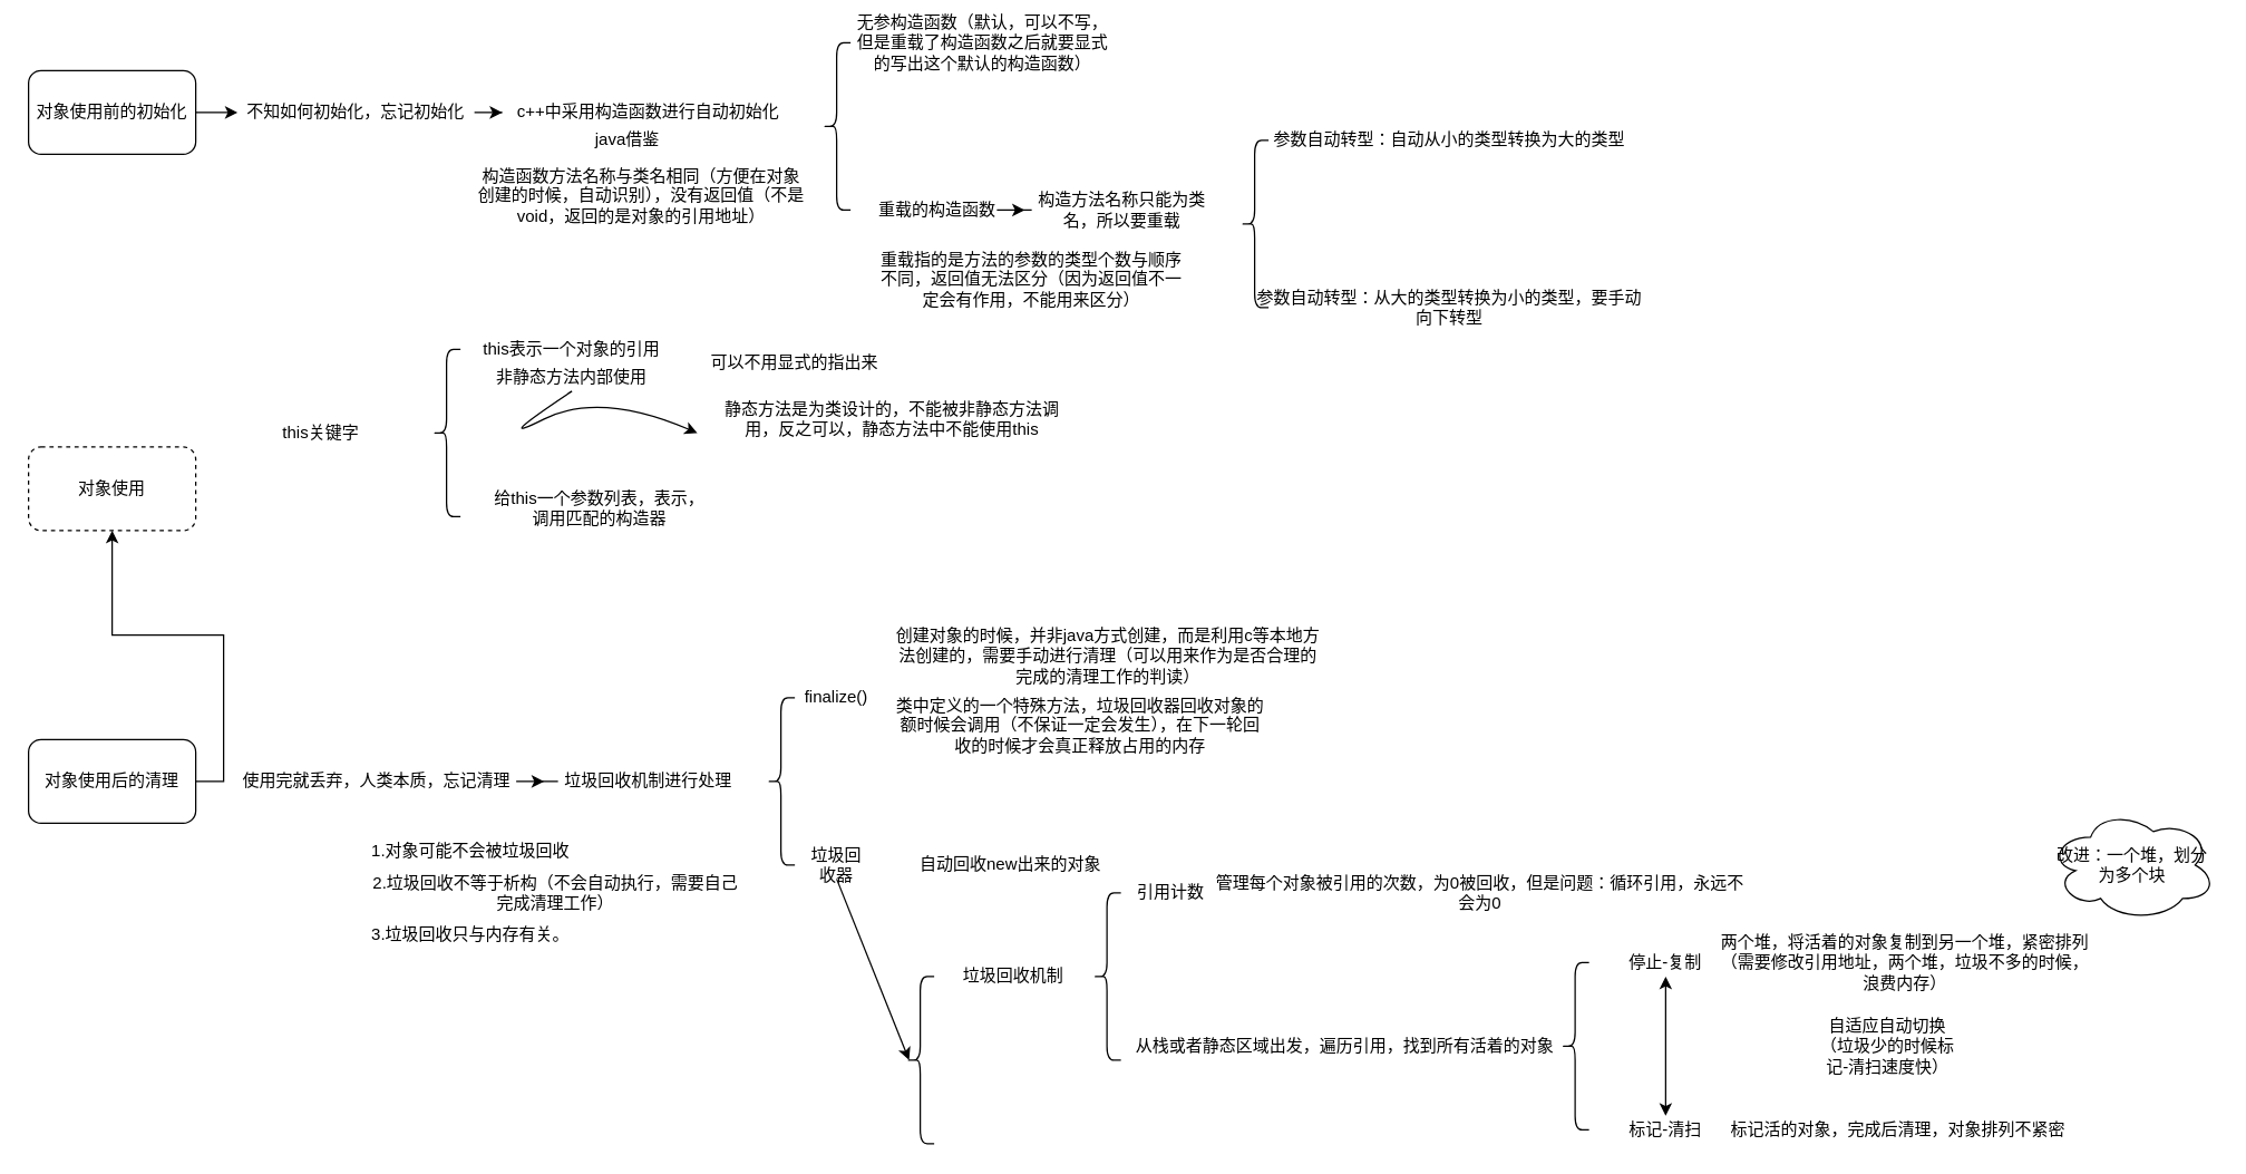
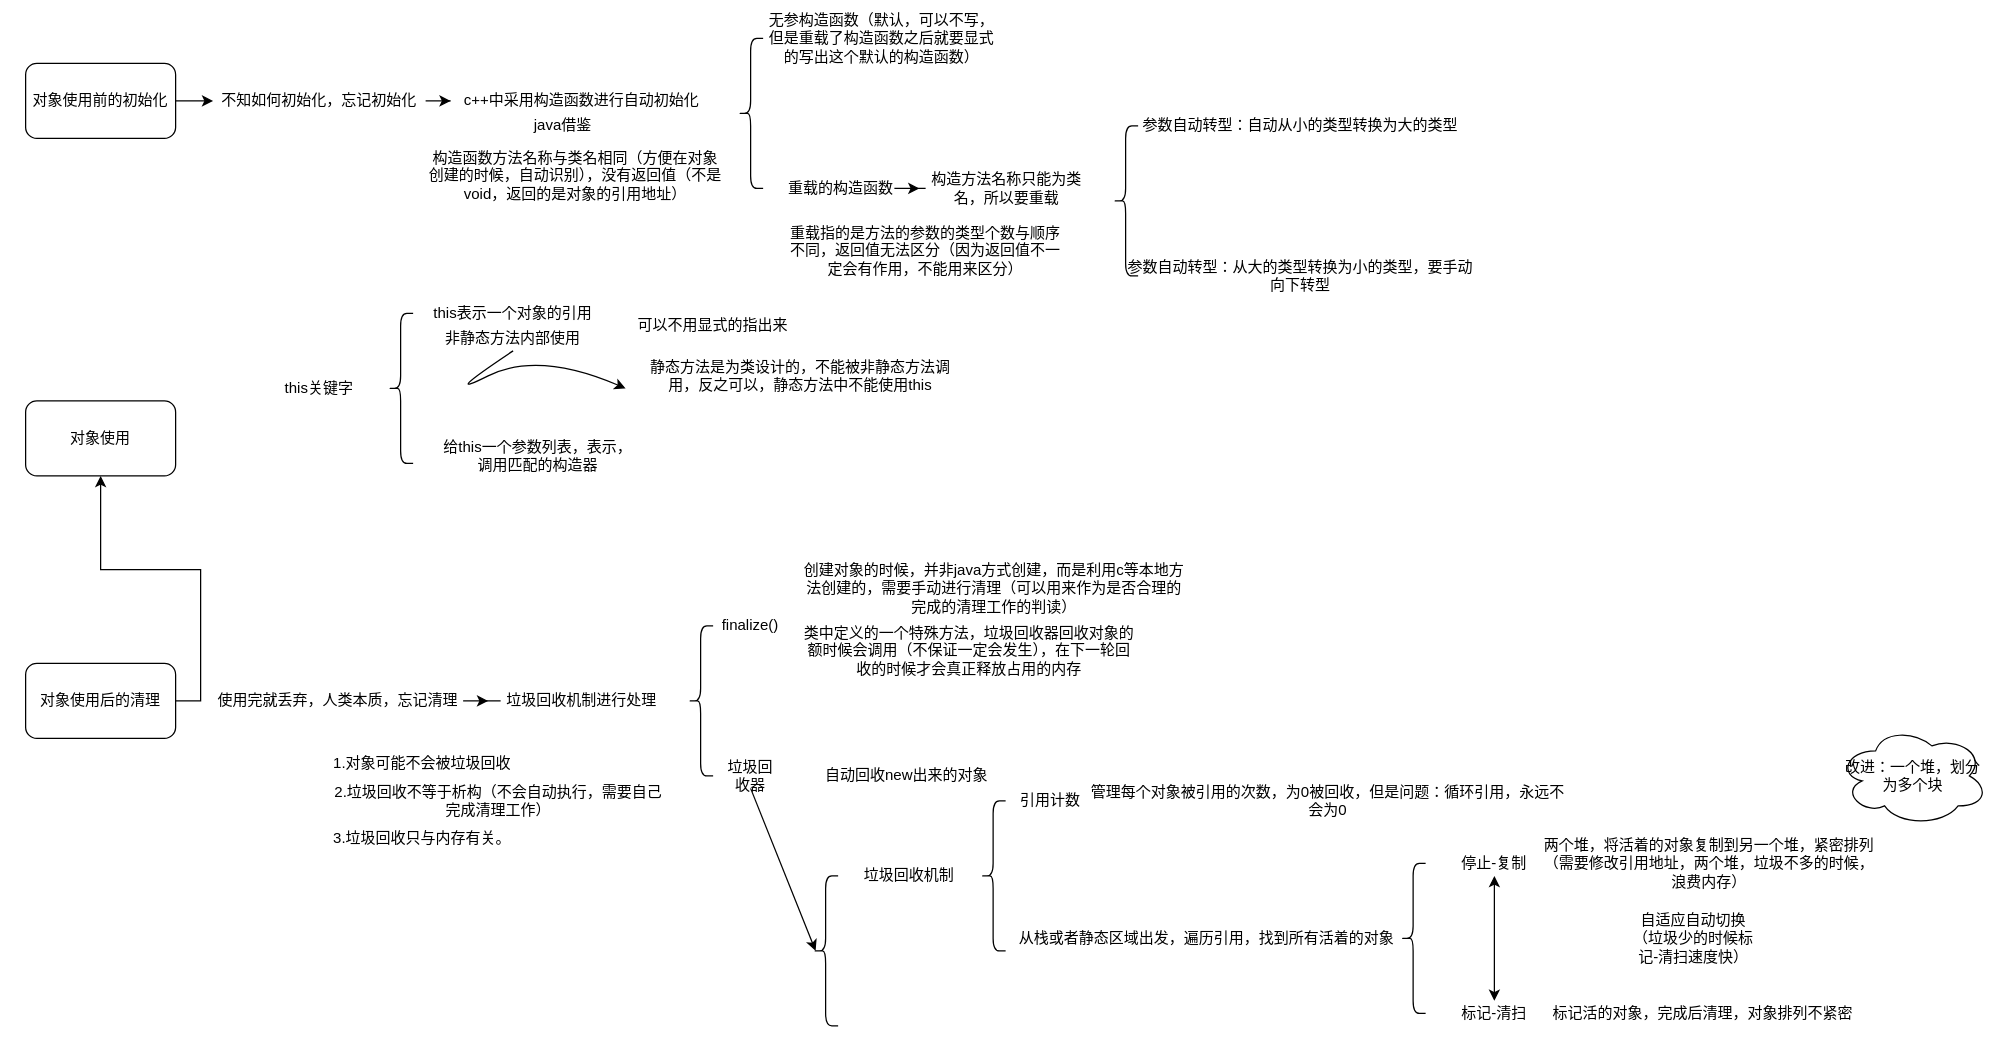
  <mxCell id="0" />
  <mxCell id="1" parent="0" />
- <mxCell id="2" value="对象使用" style="rounded=1;whiteSpace=wrap;html=1;dashed=1;" parent="1" vertex="1"><mxGeometry x="20" y="320" width="120" height="60" as="geometry" /></mxCell>
+ <mxCell id="2" value="对象使用" style="rounded=1;whiteSpace=wrap;html=1;" parent="1" vertex="1"><mxGeometry x="20" y="320" width="120" height="60" as="geometry" /></mxCell>
  <mxCell id="3" style="edgeStyle=orthogonalEdgeStyle;rounded=0;orthogonalLoop=1;jettySize=auto;html=1;exitX=1;exitY=0.5;exitDx=0;exitDy=0;" parent="1" source="4" target="8" edge="1"><mxGeometry relative="1" as="geometry" /></mxCell>
  <mxCell id="4" value="对象使用前的初始化" style="rounded=1;whiteSpace=wrap;html=1;" parent="1" vertex="1"><mxGeometry x="20" y="50" width="120" height="60" as="geometry" /></mxCell>
  <mxCell id="5" style="edgeStyle=orthogonalEdgeStyle;rounded=0;orthogonalLoop=1;jettySize=auto;html=1;exitX=1;exitY=0.5;exitDx=0;exitDy=0;" parent="1" source="6" target="2" edge="1"><mxGeometry relative="1" as="geometry" /></mxCell>
  <mxCell id="6" value="对象使用后的清理" style="rounded=1;whiteSpace=wrap;html=1;" parent="1" vertex="1"><mxGeometry x="20" y="530" width="120" height="60" as="geometry" /></mxCell>
  <mxCell id="7" style="edgeStyle=orthogonalEdgeStyle;rounded=0;orthogonalLoop=1;jettySize=auto;html=1;exitX=1;exitY=0.5;exitDx=0;exitDy=0;" parent="1" source="8" target="11" edge="1"><mxGeometry relative="1" as="geometry" /></mxCell>
  <mxCell id="8" value="不知如何初始化，忘记初始化" style="text;html=1;strokeColor=none;fillColor=none;align=center;verticalAlign=middle;whiteSpace=wrap;rounded=0;" parent="1" vertex="1"><mxGeometry x="170" y="70" width="170" height="20" as="geometry" /></mxCell>
  <mxCell id="9" style="edgeStyle=orthogonalEdgeStyle;rounded=0;orthogonalLoop=1;jettySize=auto;html=1;exitX=1;exitY=0.5;exitDx=0;exitDy=0;" parent="1" source="10" target="13" edge="1"><mxGeometry relative="1" as="geometry" /></mxCell>
  <mxCell id="10" value="使用完就丢弃，人类本质，忘记清理" style="text;html=1;strokeColor=none;fillColor=none;align=center;verticalAlign=middle;whiteSpace=wrap;rounded=0;" parent="1" vertex="1"><mxGeometry x="160" y="550" width="220" height="20" as="geometry" /></mxCell>
  <mxCell id="11" value="c++中采用构造函数进行自动初始化" style="text;html=1;strokeColor=none;fillColor=none;align=center;verticalAlign=middle;whiteSpace=wrap;rounded=0;" parent="1" vertex="1"><mxGeometry x="360" y="70" width="210" height="20" as="geometry" /></mxCell>
  <mxCell id="12" value="java借鉴" style="text;html=1;strokeColor=none;fillColor=none;align=center;verticalAlign=middle;whiteSpace=wrap;rounded=0;" parent="1" vertex="1"><mxGeometry x="420" y="90" width="60" height="20" as="geometry" /></mxCell>
  <mxCell id="13" value="垃圾回收机制进行处理" style="text;html=1;strokeColor=none;fillColor=none;align=center;verticalAlign=middle;whiteSpace=wrap;rounded=0;" parent="1" vertex="1"><mxGeometry x="390" y="550" width="150" height="20" as="geometry" /></mxCell>
  <mxCell id="14" value="" style="shape=curlyBracket;whiteSpace=wrap;html=1;rounded=1;" parent="1" vertex="1"><mxGeometry x="590" y="30" width="20" height="120" as="geometry" /></mxCell>
  <mxCell id="15" value="无参构造函数（默认，可以不写，但是重载了构造函数之后就要显式的写出这个默认的构造函数）" style="text;html=1;strokeColor=none;fillColor=none;align=center;verticalAlign=middle;whiteSpace=wrap;rounded=0;" parent="1" vertex="1"><mxGeometry x="610" y="20" width="190" height="20" as="geometry" /></mxCell>
  <mxCell id="16" style="edgeStyle=orthogonalEdgeStyle;rounded=0;orthogonalLoop=1;jettySize=auto;html=1;exitX=1;exitY=0.5;exitDx=0;exitDy=0;" parent="1" source="17" target="20" edge="1"><mxGeometry relative="1" as="geometry" /></mxCell>
  <mxCell id="17" value="重载的构造函数" style="text;html=1;strokeColor=none;fillColor=none;align=center;verticalAlign=middle;whiteSpace=wrap;rounded=0;" parent="1" vertex="1"><mxGeometry x="625" y="140" width="95" height="20" as="geometry" /></mxCell>
  <mxCell id="18" value="重载指的是方法的参数的类型个数与顺序不同，返回值无法区分（因为返回值不一定会有作用，不能用来区分）" style="text;html=1;strokeColor=none;fillColor=none;align=center;verticalAlign=middle;whiteSpace=wrap;rounded=0;" parent="1" vertex="1"><mxGeometry x="630" y="190" width="220" height="20" as="geometry" /></mxCell>
  <mxCell id="19" value="构造函数方法名称与类名相同（方便在对象创建的时候，自动识别），没有返回值（不是void，返回的是对象的引用地址）" style="text;html=1;strokeColor=none;fillColor=none;align=center;verticalAlign=middle;whiteSpace=wrap;rounded=0;" parent="1" vertex="1"><mxGeometry x="340" y="130" width="240" height="20" as="geometry" /></mxCell>
  <mxCell id="20" value="构造方法名称只能为类名，所以要重载" style="text;html=1;strokeColor=none;fillColor=none;align=center;verticalAlign=middle;whiteSpace=wrap;rounded=0;" parent="1" vertex="1"><mxGeometry x="735" y="140" width="140" height="20" as="geometry" /></mxCell>
  <mxCell id="21" value="" style="shape=curlyBracket;whiteSpace=wrap;html=1;rounded=1;" parent="1" vertex="1"><mxGeometry x="890" y="100" width="20" height="120" as="geometry" /></mxCell>
  <mxCell id="22" value="参数自动转型：自动从小的类型转换为大的类型" style="text;html=1;strokeColor=none;fillColor=none;align=center;verticalAlign=middle;whiteSpace=wrap;rounded=0;" parent="1" vertex="1"><mxGeometry x="900" y="90" width="280" height="20" as="geometry" /></mxCell>
  <mxCell id="23" value="参数自动转型：从大的类型转换为小的类型，要手动向下转型" style="text;html=1;strokeColor=none;fillColor=none;align=center;verticalAlign=middle;whiteSpace=wrap;rounded=0;" parent="1" vertex="1"><mxGeometry x="900" y="210" width="280" height="20" as="geometry" /></mxCell>
- <mxCell id="24" value="this关键字" style="text;html=1;strokeColor=none;fillColor=none;align=center;verticalAlign=middle;whiteSpace=wrap;rounded=0;" parent="1" vertex="1"><mxGeometry x="185" y="300" width="90" height="20" as="geometry" /></mxCell>
+ <mxCell id="24" value="this关键字" style="text;html=1;strokeColor=none;fillColor=none;align=center;verticalAlign=middle;whiteSpace=wrap;rounded=0;" parent="1" vertex="1"><mxGeometry x="210" y="300" width="90" height="20" as="geometry" /></mxCell>
  <mxCell id="25" value="" style="shape=curlyBracket;whiteSpace=wrap;html=1;rounded=1;" parent="1" vertex="1"><mxGeometry x="310" y="250" width="20" height="120" as="geometry" /></mxCell>
  <mxCell id="26" value="this表示一个对象的引用" style="text;html=1;strokeColor=none;fillColor=none;align=center;verticalAlign=middle;whiteSpace=wrap;rounded=0;" parent="1" vertex="1"><mxGeometry x="330" y="240" width="160" height="20" as="geometry" /></mxCell>
  <mxCell id="27" value="非静态方法内部使用" style="text;html=1;strokeColor=none;fillColor=none;align=center;verticalAlign=middle;whiteSpace=wrap;rounded=0;" parent="1" vertex="1"><mxGeometry x="340" y="260" width="140" height="20" as="geometry" /></mxCell>
  <mxCell id="28" value="可以不用显式的指出来" style="text;html=1;strokeColor=none;fillColor=none;align=center;verticalAlign=middle;whiteSpace=wrap;rounded=0;" parent="1" vertex="1"><mxGeometry x="500" y="250" width="140" height="20" as="geometry" /></mxCell>
  <mxCell id="29" value="给this一个参数列表，表示，调用匹配的构造器" style="text;html=1;strokeColor=none;fillColor=none;align=center;verticalAlign=middle;whiteSpace=wrap;rounded=0;" parent="1" vertex="1"><mxGeometry x="350" y="354" width="160" height="20" as="geometry" /></mxCell>
  <mxCell id="30" value="" style="curved=1;endArrow=classic;html=1;exitX=0.5;exitY=1;exitDx=0;exitDy=0;" parent="1" source="27" edge="1"><mxGeometry width="50" height="50" relative="1" as="geometry"><mxPoint x="430" y="330" as="sourcePoint" /><mxPoint x="500" y="310" as="targetPoint" /><Array as="points"><mxPoint x="350" y="320" /><mxPoint x="430" y="280" /></Array></mxGeometry></mxCell>
  <mxCell id="31" value="静态方法是为类设计的，不能被非静态方法调用，反之可以，静态方法中不能使用this" style="text;html=1;strokeColor=none;fillColor=none;align=center;verticalAlign=middle;whiteSpace=wrap;rounded=0;" parent="1" vertex="1"><mxGeometry x="510" y="290" width="260" height="20" as="geometry" /></mxCell>
  <mxCell id="32" value="" style="shape=curlyBracket;whiteSpace=wrap;html=1;rounded=1;" parent="1" vertex="1"><mxGeometry x="550" y="500" width="20" height="120" as="geometry" /></mxCell>
  <mxCell id="33" value="finalize()" style="text;html=1;strokeColor=none;fillColor=none;align=center;verticalAlign=middle;whiteSpace=wrap;rounded=0;" parent="1" vertex="1"><mxGeometry x="580" y="490" width="40" height="20" as="geometry" /></mxCell>
  <mxCell id="34" value="类中定义的一个特殊方法，垃圾回收器回收对象的额时候会调用（不保证一定会发生），在下一轮回收的时候才会真正释放占用的内存" style="text;html=1;strokeColor=none;fillColor=none;align=center;verticalAlign=middle;whiteSpace=wrap;rounded=0;" parent="1" vertex="1"><mxGeometry x="640" y="510" width="270" height="20" as="geometry" /></mxCell>
  <mxCell id="35" value="1.对象可能不会被垃圾回收" style="text;html=1;strokeColor=none;fillColor=none;align=center;verticalAlign=middle;whiteSpace=wrap;rounded=0;" parent="1" vertex="1"><mxGeometry x="255" y="600" width="165" height="20" as="geometry" /></mxCell>
  <mxCell id="36" value="2.垃圾回收不等于析构（不会自动执行，需要自己完成清理工作）" style="text;html=1;strokeColor=none;fillColor=none;align=center;verticalAlign=middle;whiteSpace=wrap;rounded=0;" parent="1" vertex="1"><mxGeometry x="261" y="630" width="275" height="20" as="geometry" /></mxCell>
  <mxCell id="37" value="3.垃圾回收只与内存有关。" style="text;html=1;strokeColor=none;fillColor=none;align=center;verticalAlign=middle;whiteSpace=wrap;rounded=0;" parent="1" vertex="1"><mxGeometry x="255" y="660" width="165" height="20" as="geometry" /></mxCell>
  <mxCell id="38" value="垃圾回收器" style="text;html=1;strokeColor=none;fillColor=none;align=center;verticalAlign=middle;whiteSpace=wrap;rounded=0;" parent="1" vertex="1"><mxGeometry x="580" y="610" width="40" height="20" as="geometry" /></mxCell>
  <mxCell id="39" value="自动回收new出来的对象" style="text;html=1;strokeColor=none;fillColor=none;align=center;verticalAlign=middle;whiteSpace=wrap;rounded=0;" parent="1" vertex="1"><mxGeometry x="640" y="610" width="170" height="20" as="geometry" /></mxCell>
  <mxCell id="40" value="创建对象的时候，并非java方式创建，而是利用c等本地方法创建的，需要手动进行清理（可以用来作为是否合理的完成的清理工作的判读）" style="text;html=1;strokeColor=none;fillColor=none;align=center;verticalAlign=middle;whiteSpace=wrap;rounded=0;" parent="1" vertex="1"><mxGeometry x="640" y="460" width="310" height="20" as="geometry" /></mxCell>
  <mxCell id="41" value="" style="endArrow=classic;html=1;exitX=0.5;exitY=1;exitDx=0;exitDy=0;entryX=0.1;entryY=0.5;entryDx=0;entryDy=0;entryPerimeter=0;" parent="1" source="38" target="42" edge="1"><mxGeometry width="50" height="50" relative="1" as="geometry"><mxPoint x="580" y="710" as="sourcePoint" /><mxPoint x="600" y="740" as="targetPoint" /></mxGeometry></mxCell>
  <mxCell id="42" value="" style="shape=curlyBracket;whiteSpace=wrap;html=1;rounded=1;" parent="1" vertex="1"><mxGeometry x="650" y="700" width="20" height="120" as="geometry" /></mxCell>
  <mxCell id="43" value="垃圾回收机制" style="text;html=1;strokeColor=none;fillColor=none;align=center;verticalAlign=middle;whiteSpace=wrap;rounded=0;" parent="1" vertex="1"><mxGeometry x="673" y="690" width="108" height="20" as="geometry" /></mxCell>
  <mxCell id="44" value="" style="shape=curlyBracket;whiteSpace=wrap;html=1;rounded=1;" parent="1" vertex="1"><mxGeometry x="784" y="640" width="20" height="120" as="geometry" /></mxCell>
  <mxCell id="45" value="引用计数" style="text;html=1;strokeColor=none;fillColor=none;align=center;verticalAlign=middle;whiteSpace=wrap;rounded=0;" parent="1" vertex="1"><mxGeometry x="810" y="630" width="60" height="20" as="geometry" /></mxCell>
  <mxCell id="46" value="管理每个对象被引用的次数，为0被回收，但是问题：循环引用，永远不会为0" style="text;html=1;strokeColor=none;fillColor=none;align=center;verticalAlign=middle;whiteSpace=wrap;rounded=0;" parent="1" vertex="1"><mxGeometry x="870" y="630" width="384" height="20" as="geometry" /></mxCell>
  <mxCell id="47" value="从栈或者静态区域出发，遍历引用，找到所有活着的对象" style="text;html=1;strokeColor=none;fillColor=none;align=center;verticalAlign=middle;whiteSpace=wrap;rounded=0;" parent="1" vertex="1"><mxGeometry x="775" y="740" width="380" height="20" as="geometry" /></mxCell>
  <mxCell id="48" value="" style="shape=curlyBracket;whiteSpace=wrap;html=1;rounded=1;" parent="1" vertex="1"><mxGeometry x="1120" y="690" width="20" height="120" as="geometry" /></mxCell>
  <mxCell id="49" value="停止-复制" style="text;html=1;strokeColor=none;fillColor=none;align=center;verticalAlign=middle;whiteSpace=wrap;rounded=0;" parent="1" vertex="1"><mxGeometry x="1160" y="680" width="70" height="20" as="geometry" /></mxCell>
  <mxCell id="50" value="两个堆，将活着的对象复制到另一个堆，紧密排列（需要修改引用地址，两个堆，垃圾不多的时候，浪费内存）" style="text;html=1;strokeColor=none;fillColor=none;align=center;verticalAlign=middle;whiteSpace=wrap;rounded=0;" parent="1" vertex="1"><mxGeometry x="1234" y="680" width="266" height="20" as="geometry" /></mxCell>
  <mxCell id="51" value="标记-清扫" style="text;html=1;strokeColor=none;fillColor=none;align=center;verticalAlign=middle;whiteSpace=wrap;rounded=0;" vertex="1" parent="1"><mxGeometry x="1165" y="800" width="60" height="20" as="geometry" /></mxCell>
  <mxCell id="52" value="" style="endArrow=classic;startArrow=classic;html=1;entryX=0.5;entryY=1;entryDx=0;entryDy=0;exitX=0.5;exitY=0;exitDx=0;exitDy=0;" edge="1" parent="1" source="51" target="49"><mxGeometry width="50" height="50" relative="1" as="geometry"><mxPoint x="1170" y="780" as="sourcePoint" /><mxPoint x="1220" y="730" as="targetPoint" /></mxGeometry></mxCell>
  <mxCell id="53" value="自适应自动切换（垃圾少的时候标记-清扫速度快）" style="text;html=1;strokeColor=none;fillColor=none;align=center;verticalAlign=middle;whiteSpace=wrap;rounded=0;" vertex="1" parent="1"><mxGeometry x="1301.5" y="740" width="105" height="20" as="geometry" /></mxCell>
  <mxCell id="54" value="改进：一个堆，划分为多个块" style="ellipse;shape=cloud;whiteSpace=wrap;html=1;" vertex="1" parent="1"><mxGeometry x="1470" y="580" width="120" height="80" as="geometry" /></mxCell>
  <mxCell id="55" value="标记活的对象，完成后清理，对象排列不紧密" style="text;html=1;strokeColor=none;fillColor=none;align=center;verticalAlign=middle;whiteSpace=wrap;rounded=0;" vertex="1" parent="1"><mxGeometry x="1234" y="800" width="256" height="20" as="geometry" /></mxCell>
